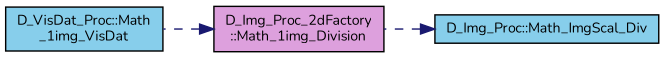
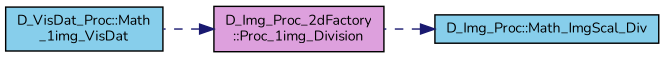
  digraph {
    fontname=Nunito
    rankdir=RL
    node [color=black fillcolor=skyblue fontname=Nunito fontsize=10 shape=record style=filled]
    edge [color=midnightblue dir=back fontname=Nunito fontsize=10 labelfontname=Helvetica labelfontsize=10 style=dashed]
    n1 [fontcolor=black height=0.2 label="D_Img_Proc::Math_ImgScal_Div" width=0.4]
-   n2 [fillcolor=plum height=0.2 label="D_Img_Proc_2dFactory\l::Math_1img_Division" width=0.4]
+   n2 [fillcolor=plum height=0.2 label="D_Img_Proc_2dFactory\l::Proc_1img_Division" width=0.4]
    n3 [height=0.2 label="D_VisDat_Proc::Math\l_1img_VisDat" width=0.4]
    n1 -> n2
    n2 -> n3
  }
